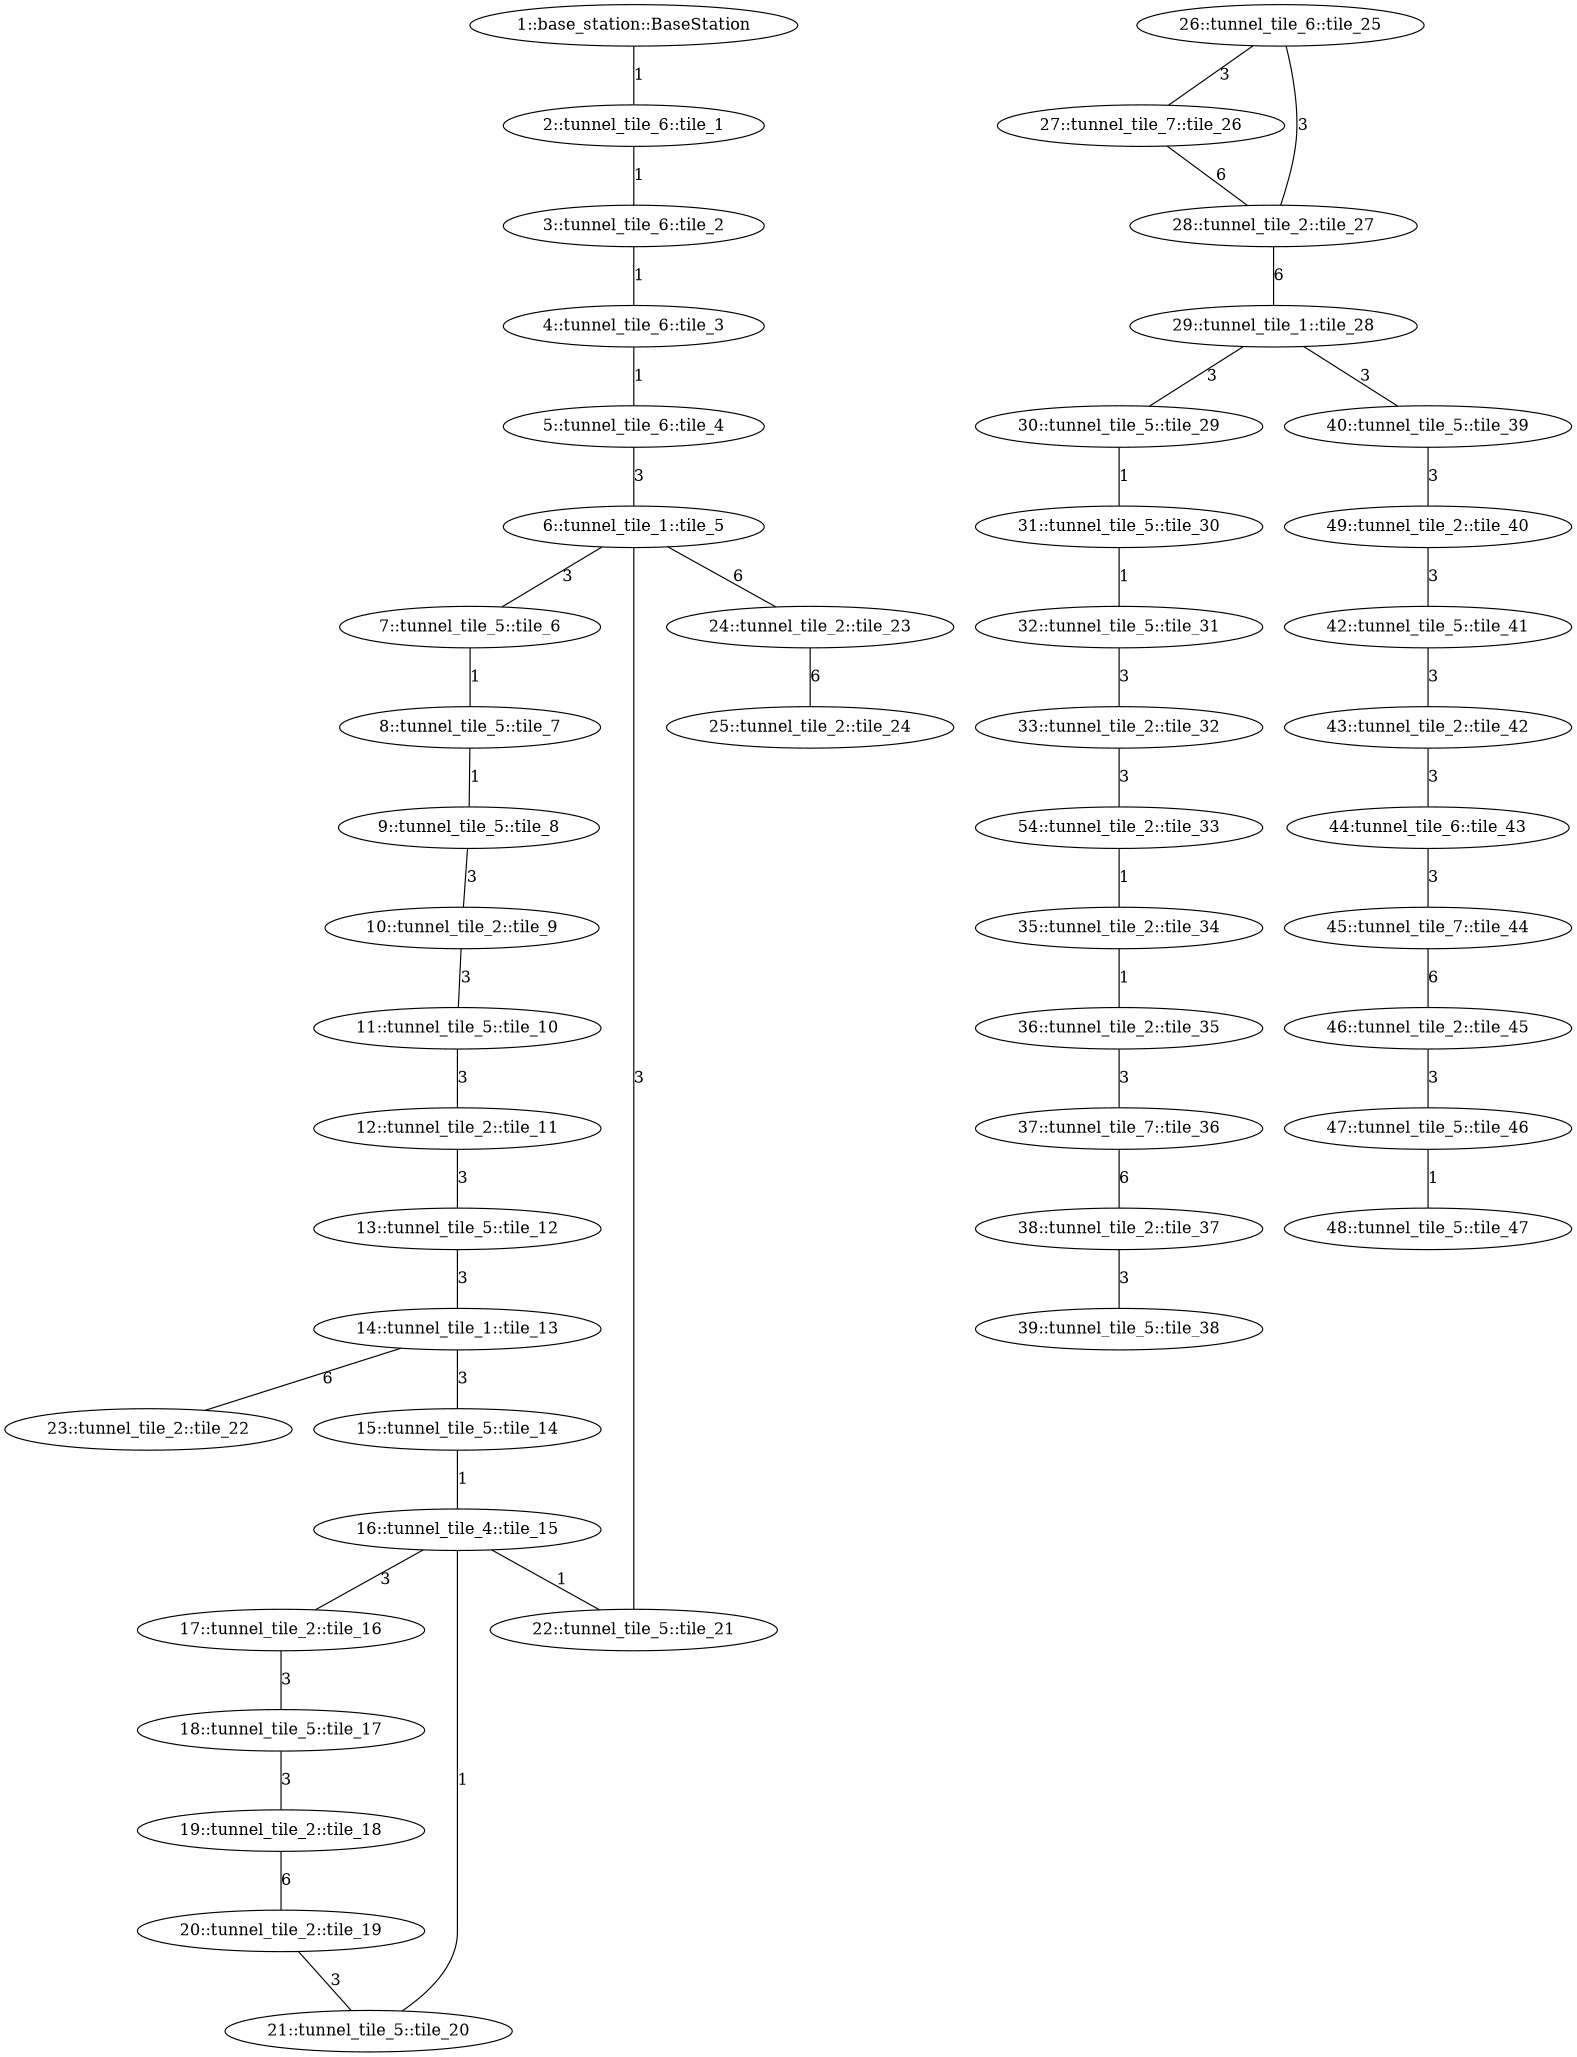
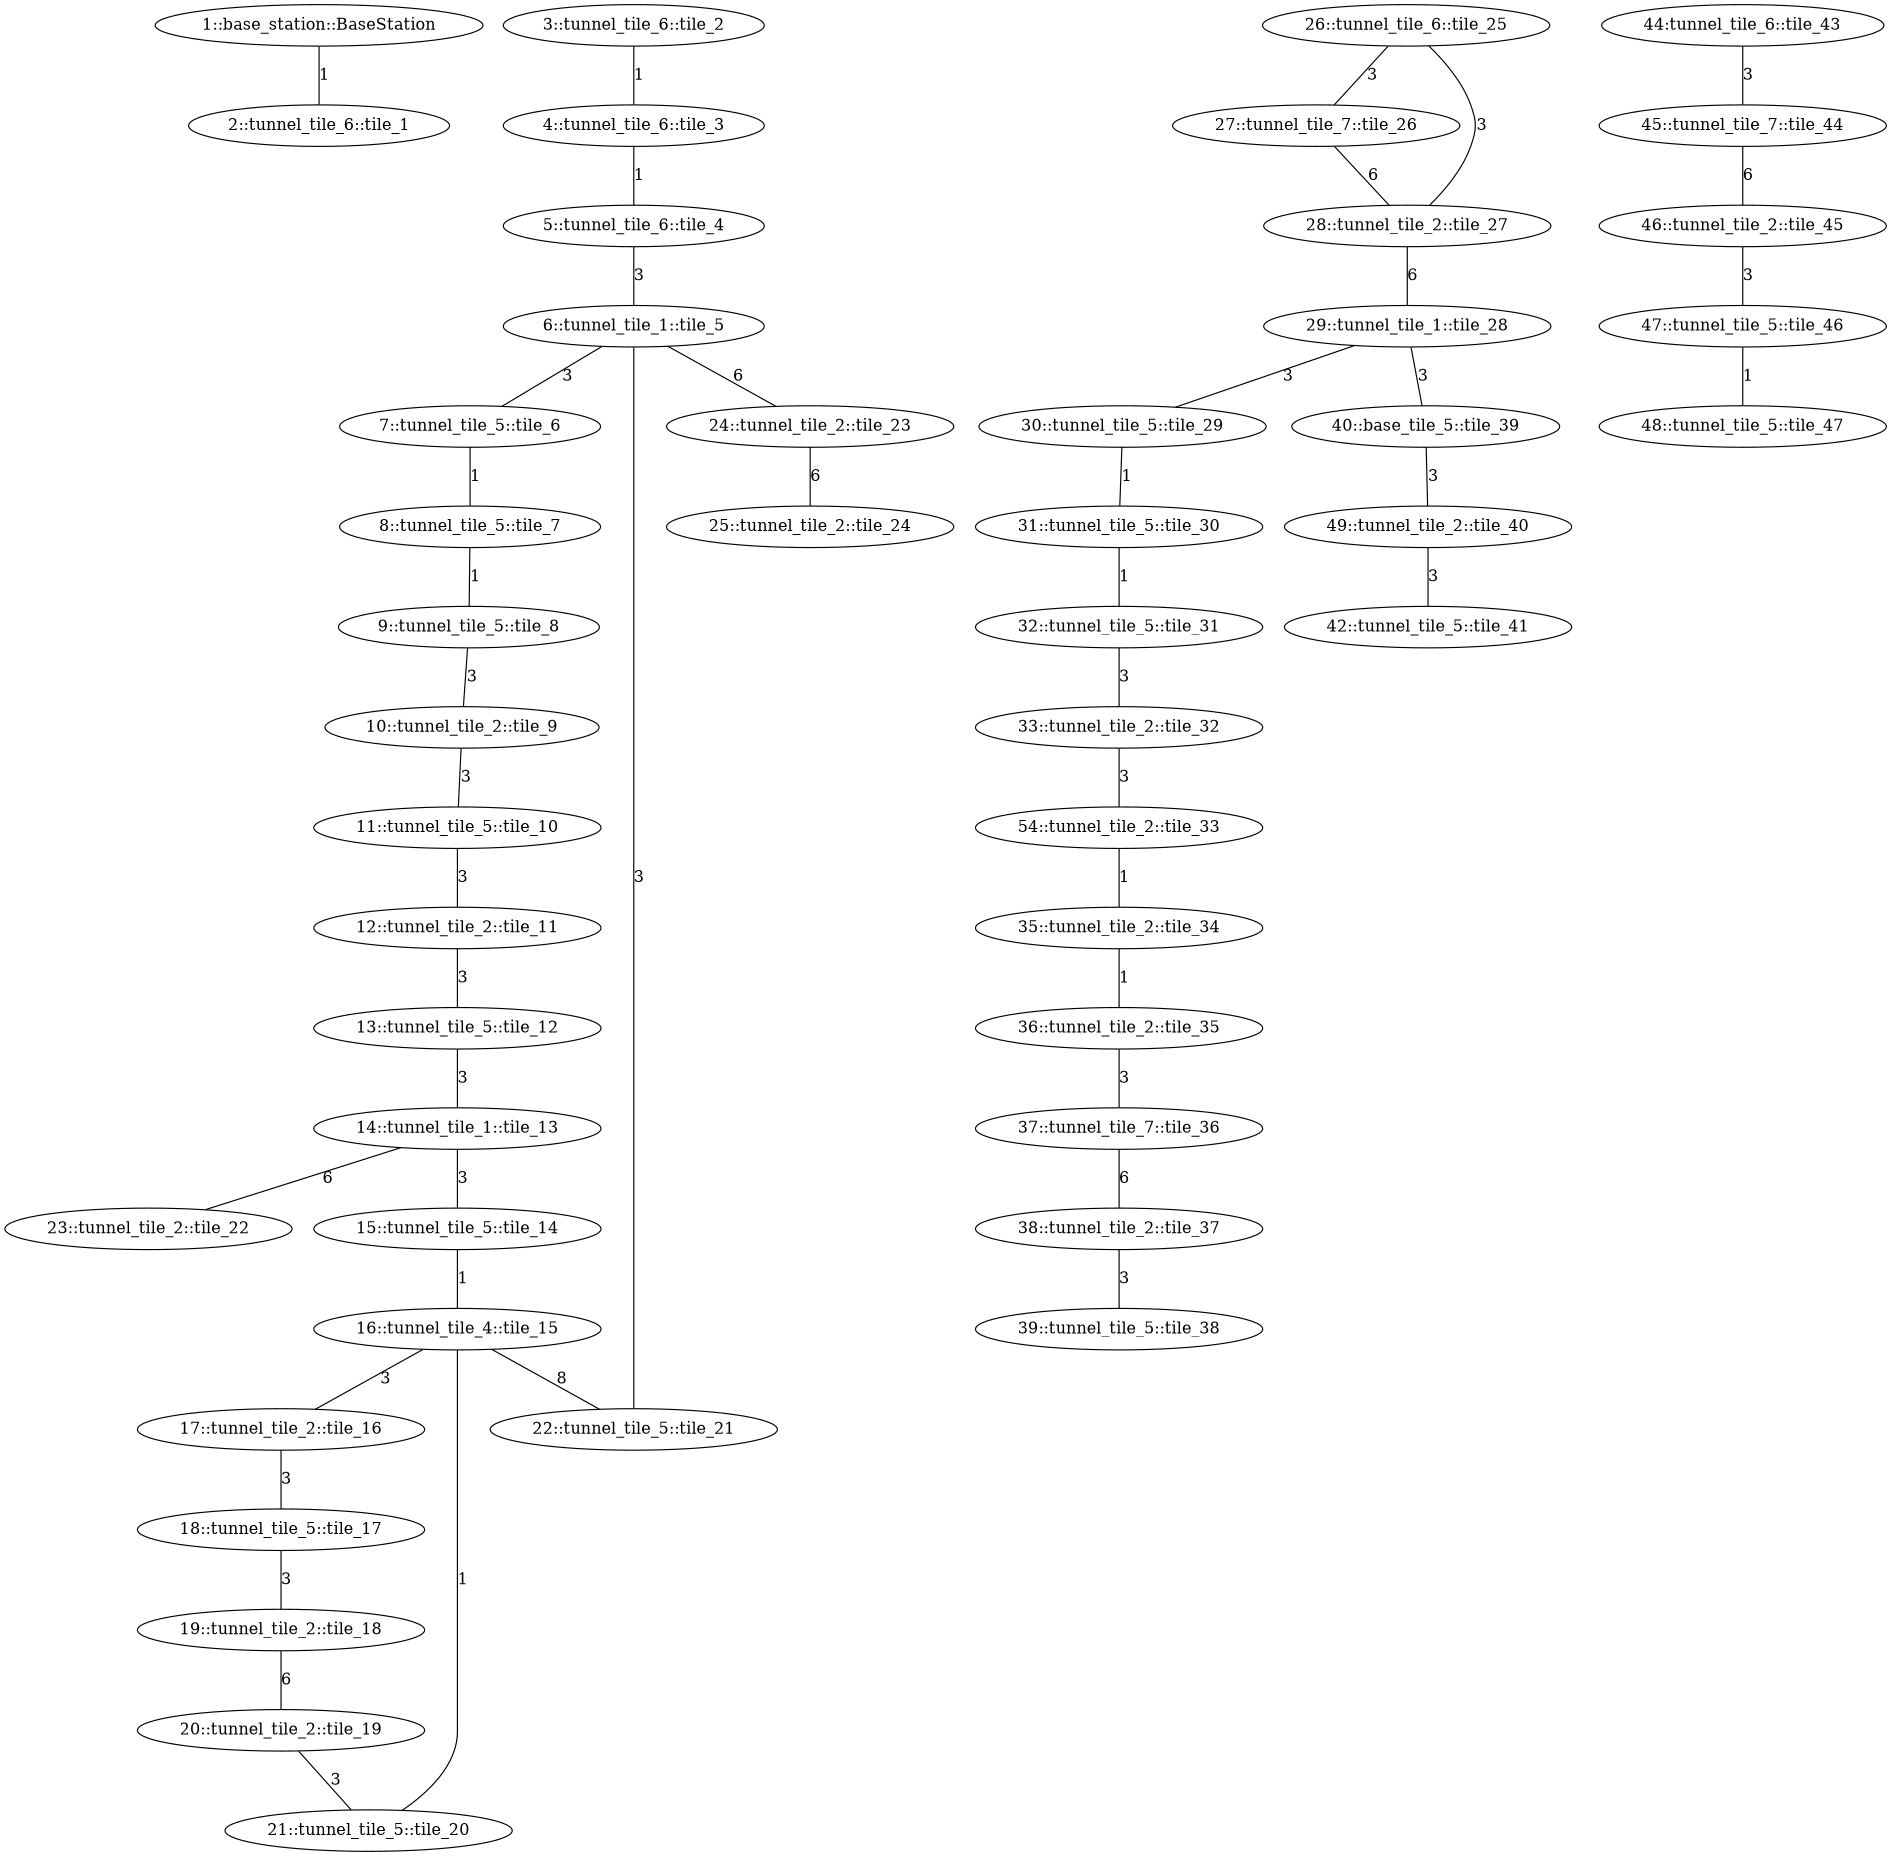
  graph {
    n1 [label="1::base_station::BaseStation"]
    n2 [label="2::tunnel_tile_6::tile_1"]
    n3 [label="3::tunnel_tile_6::tile_2"]
    n4 [label="4::tunnel_tile_6::tile_3"]
    n5 [label="5::tunnel_tile_6::tile_4"]
    n6 [label="6::tunnel_tile_1::tile_5"]
    n7 [label="7::tunnel_tile_5::tile_6"]
    n8 [label="22::tunnel_tile_5::tile_21"]
    n9 [label="24::tunnel_tile_2::tile_23"]
    n10 [label="8::tunnel_tile_5::tile_7"]
    n11 [label="25::tunnel_tile_2::tile_24"]
    n12 [label="9::tunnel_tile_5::tile_8"]
    n13 [label="10::tunnel_tile_2::tile_9"]
    n14 [label="11::tunnel_tile_5::tile_10"]
    n15 [label="12::tunnel_tile_2::tile_11"]
    n16 [label="13::tunnel_tile_5::tile_12"]
    n17 [label="14::tunnel_tile_1::tile_13"]
    n18 [label="15::tunnel_tile_5::tile_14"]
    n19 [label="23::tunnel_tile_2::tile_22"]
    n20 [label="16::tunnel_tile_4::tile_15"]
    n21 [label="17::tunnel_tile_2::tile_16"]
    n22 [label="21::tunnel_tile_5::tile_20"]
    n23 [label="18::tunnel_tile_5::tile_17"]
    n24 [label="19::tunnel_tile_2::tile_18"]
    n25 [label="20::tunnel_tile_2::tile_19"]
    n26 [label="26::tunnel_tile_6::tile_25"]
    n27 [label="27::tunnel_tile_7::tile_26"]
    n28 [label="28::tunnel_tile_2::tile_27"]
    n29 [label="29::tunnel_tile_1::tile_28"]
    n30 [label="30::tunnel_tile_5::tile_29"]
-   n31 [label="40::tunnel_tile_5::tile_39"]
+   n31 [label="40::base_tile_5::tile_39"]
    n32 [label="31::tunnel_tile_5::tile_30"]
    n33 [label="49::tunnel_tile_2::tile_40"]
    n34 [label="32::tunnel_tile_5::tile_31"]
    n35 [label="33::tunnel_tile_2::tile_32"]
    n36 [label="54::tunnel_tile_2::tile_33"]
    n37 [label="35::tunnel_tile_2::tile_34"]
    n38 [label="36::tunnel_tile_2::tile_35"]
    n39 [label="37::tunnel_tile_7::tile_36"]
    n40 [label="38::tunnel_tile_2::tile_37"]
    n41 [label="39::tunnel_tile_5::tile_38"]
    n42 [label="42::tunnel_tile_5::tile_41"]
-   n43 [label="43::tunnel_tile_2::tile_42"]
    n44 [label="44:tunnel_tile_6::tile_43"]
    n45 [label="45::tunnel_tile_7::tile_44"]
    n46 [label="46::tunnel_tile_2::tile_45"]
    n47 [label="47::tunnel_tile_5::tile_46"]
    n48 [label="48::tunnel_tile_5::tile_47"]
    n1 -- n2 [label=1]
-   n2 -- n3 [label=1]
    n3 -- n4 [label=1]
    n4 -- n5 [label=1]
    n5 -- n6 [label=3]
    n6 -- n7 [label=3]
    n6 -- n8 [label=3]
    n6 -- n9 [label=6]
    n7 -- n10 [label=1]
    n9 -- n11 [label=6]
    n10 -- n12 [label=1]
    n12 -- n13 [label=3]
    n13 -- n14 [label=3]
    n14 -- n15 [label=3]
    n15 -- n16 [label=3]
    n16 -- n17 [label=3]
    n17 -- n18 [label=3]
    n17 -- n19 [label=6]
    n18 -- n20 [label=1]
-   n20 -- n8 [label=1]
+   n20 -- n8 [label=8]
    n20 -- n21 [label=3]
    n20 -- n22 [label=1]
    n21 -- n23 [label=3]
    n23 -- n24 [label=3]
    n24 -- n25 [label=6]
    n25 -- n22 [label=3]
    n26 -- n27 [label=3]
    n27 -- n28 [label=6]
    n28 -- n26 [label=3]
    n28 -- n29 [label=6]
    n29 -- n30 [label=3]
    n29 -- n31 [label=3]
    n30 -- n32 [label=1]
    n31 -- n33 [label=3]
    n32 -- n34 [label=1]
    n33 -- n42 [label=3]
    n34 -- n35 [label=3]
    n35 -- n36 [label=3]
    n36 -- n37 [label=1]
    n37 -- n38 [label=1]
    n38 -- n39 [label=3]
    n39 -- n40 [label=6]
    n40 -- n41 [label=3]
-   n42 -- n43 [label=3]
-   n43 -- n44 [label=3]
    n44 -- n45 [label=3]
    n45 -- n46 [label=6]
    n46 -- n47 [label=3]
    n47 -- n48 [label=1]
  }
